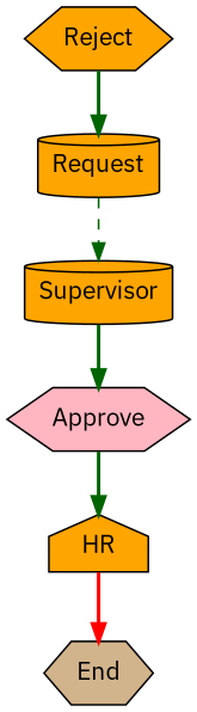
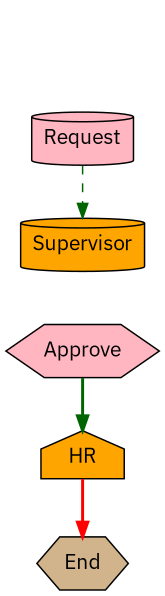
  digraph {
    fontname="IBM Plex Sans"
    node [fillcolor=orange fontname="IBM Plex Sans" shape=hexagon style=filled]
    edge [color=darkgreen fontname="IBM Plex Sans" style=bold]
-   Request [shape=cylinder]
+   Request [fillcolor=lightpink shape=cylinder]
    Supervisor [shape=cylinder]
    End [fillcolor=tan]
    Approve [fillcolor=lightpink]
-   Reject
    HR [shape=house]
    Request -> Supervisor [style=dashed]
-   Supervisor -> Approve
    Approve -> HR
-   Reject -> Request
    HR -> End [color=red]
  }
